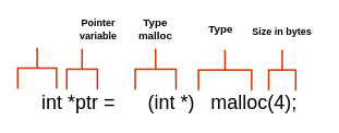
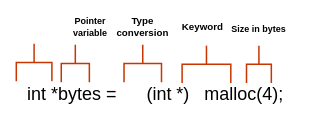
  <mxCell id="0" />
  <mxCell id="1" parent="0" />
  <mxCell id="2" value="" style="strokeWidth=2;html=1;shape=mxgraph.flowchart.annotation_2;align=left;labelPosition=right;pointerEvents=1;rotation=90;fillColor=#fa6800;fontColor=#CC99FF;strokeColor=#C73500;" vertex="1" parent="1"><mxGeometry x="165" y="58.75" width="50" height="50" as="geometry" /></mxCell>
  <mxCell id="3" value="" style="strokeWidth=2;html=1;shape=mxgraph.flowchart.annotation_2;align=left;labelPosition=right;pointerEvents=1;rotation=90;fillColor=#fa6800;fontColor=#CC99FF;strokeColor=#C73500;" vertex="1" parent="1"><mxGeometry x="250" y="52.5" width="50" height="65" as="geometry" /></mxCell>
  <mxCell id="4" value="" style="strokeWidth=2;html=1;shape=mxgraph.flowchart.annotation_2;align=left;labelPosition=right;pointerEvents=1;rotation=90;fillColor=#fa6800;fontColor=#CC99FF;strokeColor=#C73500;" vertex="1" parent="1"><mxGeometry x="20" y="58.75" width="50" height="47.5" as="geometry" /></mxCell>
  <mxCell id="5" value="" style="strokeWidth=2;html=1;shape=mxgraph.flowchart.annotation_2;align=left;labelPosition=right;pointerEvents=1;rotation=90;fillColor=#fa6800;fontColor=#CC99FF;strokeColor=#C73500;" vertex="1" parent="1"><mxGeometry x="320" y="68.43" width="50" height="33.13" as="geometry" /></mxCell>
- <mxCell id="6" value="&lt;span style=&quot;text-align: left;&quot;&gt;&lt;font size=&quot;5&quot;&gt;&lt;span style=&quot;caret-color: rgb(204, 0, 0);&quot;&gt;int *ptr = &amp;nbsp; &amp;nbsp; &amp;nbsp;(int *) &amp;nbsp; malloc(4);&lt;/span&gt;&lt;/font&gt;&lt;/span&gt;" style="text;html=1;align=center;verticalAlign=middle;whiteSpace=wrap;rounded=0;" vertex="1" parent="1"><mxGeometry x="24.38" y="110" width="365.62" height="30" as="geometry" /></mxCell>
- <mxCell id="7" value="Type" style="text;html=1;align=center;verticalAlign=middle;whiteSpace=wrap;rounded=0;fontSize=13;fontStyle=1" vertex="1" parent="1"><mxGeometry x="240" y="20" width="60" height="30" as="geometry" /></mxCell>
+ <mxCell id="6" value="&lt;span style=&quot;text-align: left;&quot;&gt;&lt;font size=&quot;5&quot;&gt;&lt;span style=&quot;caret-color: rgb(204, 0, 0);&quot;&gt;int *bytes = &amp;nbsp; &amp;nbsp; &amp;nbsp;(int *) &amp;nbsp; malloc(4);&lt;/span&gt;&lt;/font&gt;&lt;/span&gt;" style="text;html=1;align=center;verticalAlign=middle;whiteSpace=wrap;rounded=0;" vertex="1" parent="1"><mxGeometry x="24.38" y="110" width="365.62" height="30" as="geometry" /></mxCell>
+ <mxCell id="7" value="Keyword" style="text;html=1;align=center;verticalAlign=middle;whiteSpace=wrap;rounded=0;fontSize=13;fontStyle=1" vertex="1" parent="1"><mxGeometry x="240" y="20" width="60" height="30" as="geometry" /></mxCell>
  <mxCell id="8" value="" style="strokeWidth=2;html=1;shape=mxgraph.flowchart.annotation_2;align=left;labelPosition=right;pointerEvents=1;rotation=90;fillColor=#fa6800;fontColor=#CC99FF;strokeColor=#C73500;" vertex="1" parent="1"><mxGeometry x="75" y="65" width="50" height="37.5" as="geometry" /></mxCell>
  <mxCell id="9" value="Pointer variable" style="text;html=1;align=center;verticalAlign=middle;whiteSpace=wrap;rounded=0;fontStyle=1" vertex="1" parent="1"><mxGeometry x="90" y="20" width="60" height="30" as="geometry" /></mxCell>
  <mxCell id="10" value="Size in bytes" style="text;html=1;align=center;verticalAlign=middle;whiteSpace=wrap;rounded=0;fontStyle=1" vertex="1" parent="1"><mxGeometry x="297" y="22.5" width="96" height="30" as="geometry" /></mxCell>
- <mxCell id="11" value="Type&lt;div&gt;malloc&lt;/div&gt;" style="text;html=1;align=center;verticalAlign=middle;whiteSpace=wrap;rounded=0;fontSize=13;fontStyle=1" vertex="1" parent="1"><mxGeometry x="160" y="20" width="60" height="30" as="geometry" /></mxCell>
+ <mxCell id="11" value="Type&lt;div&gt;conversion&lt;/div&gt;" style="text;html=1;align=center;verticalAlign=middle;whiteSpace=wrap;rounded=0;fontSize=13;fontStyle=1" vertex="1" parent="1"><mxGeometry x="160" y="20" width="60" height="30" as="geometry" /></mxCell>
